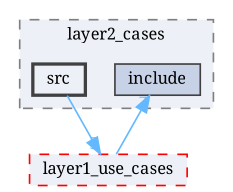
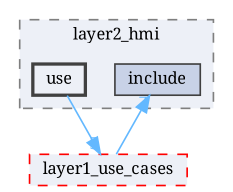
  digraph {
    compound=true
    fontname="Noto Serif"
    node [color=grey25 fillcolor="#edf0f7" fontname="Noto Serif" fontsize=10 shape=box]
    edge [color=steelblue1 fontcolor=steelblue1 fontname="Noto Serif" fontsize=10 labeldistance=1.5 labelfontname=Helvetica labelfontsize=10]
    n1 [fillcolor="#c8d2e7" height=0.2 label=include style=filled width=0.4]
-   n2 [height=0.2 label=src style="filled,bold" width=0.4]
+   n2 [height=0.2 label=use style="filled,bold" width=0.4]
    n3 [color=red height=0.2 label=layer1_use_cases style="filled,dashed" width=0.4]
    subgraph cluster_1 {
      bgcolor="#edf0f7"
      fontsize=10
-     label=layer2_cases
+     label=layer2_hmi
      pencolor=grey50
      style="filled,dashed"
      n1
      n2
    }
    n2 -> n3 [headlabel=5]
    n3 -> n1 [headlabel=7]
  }
